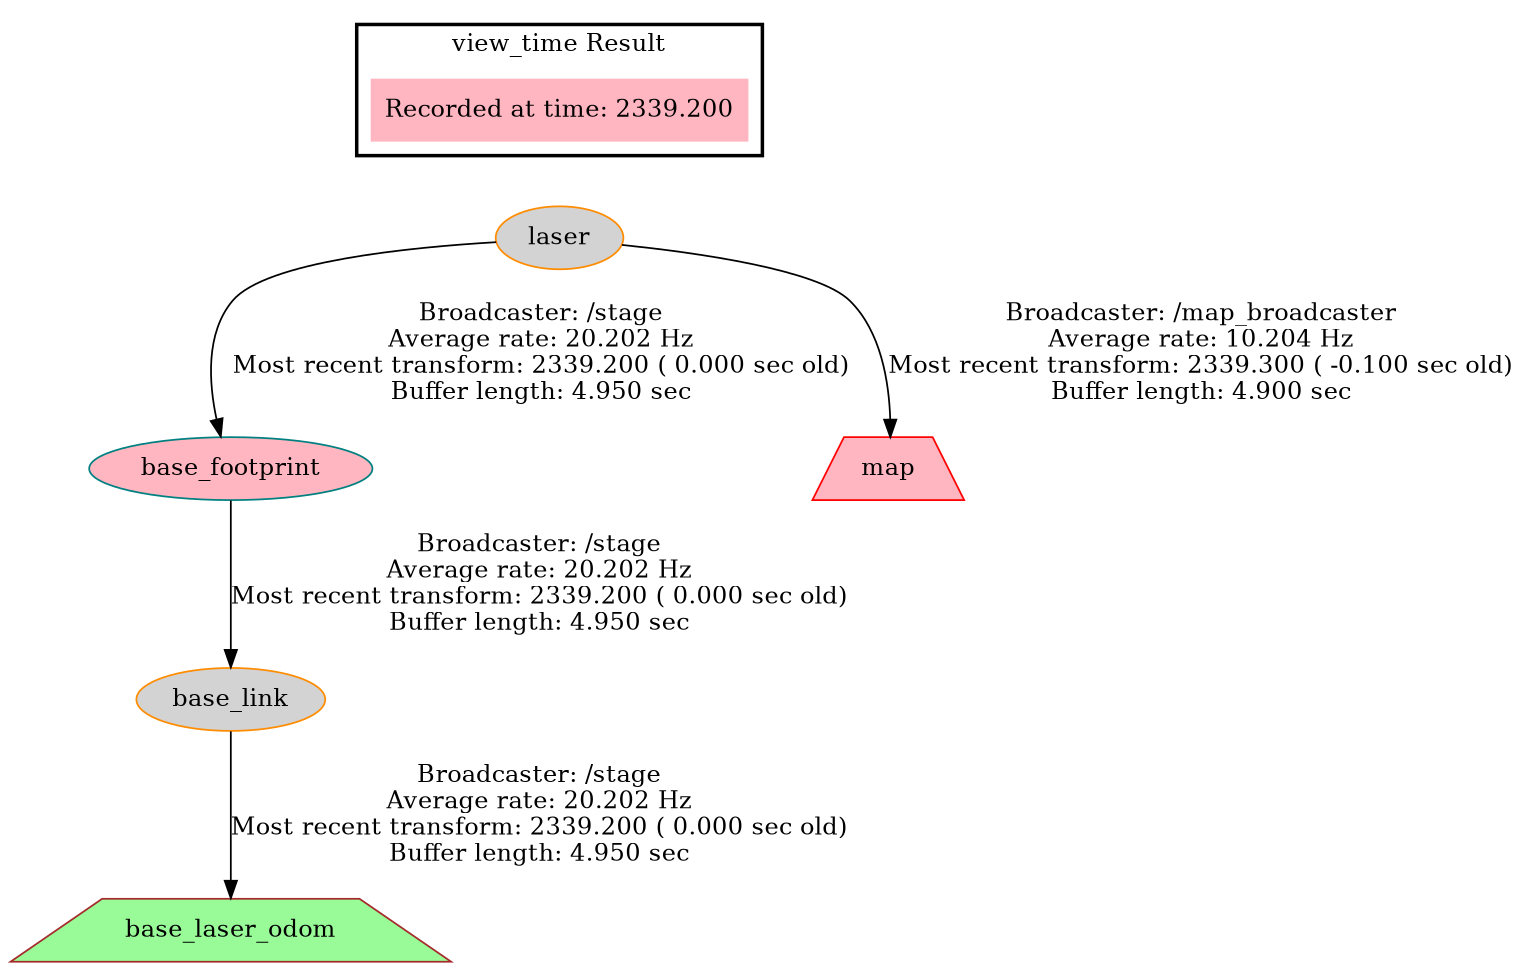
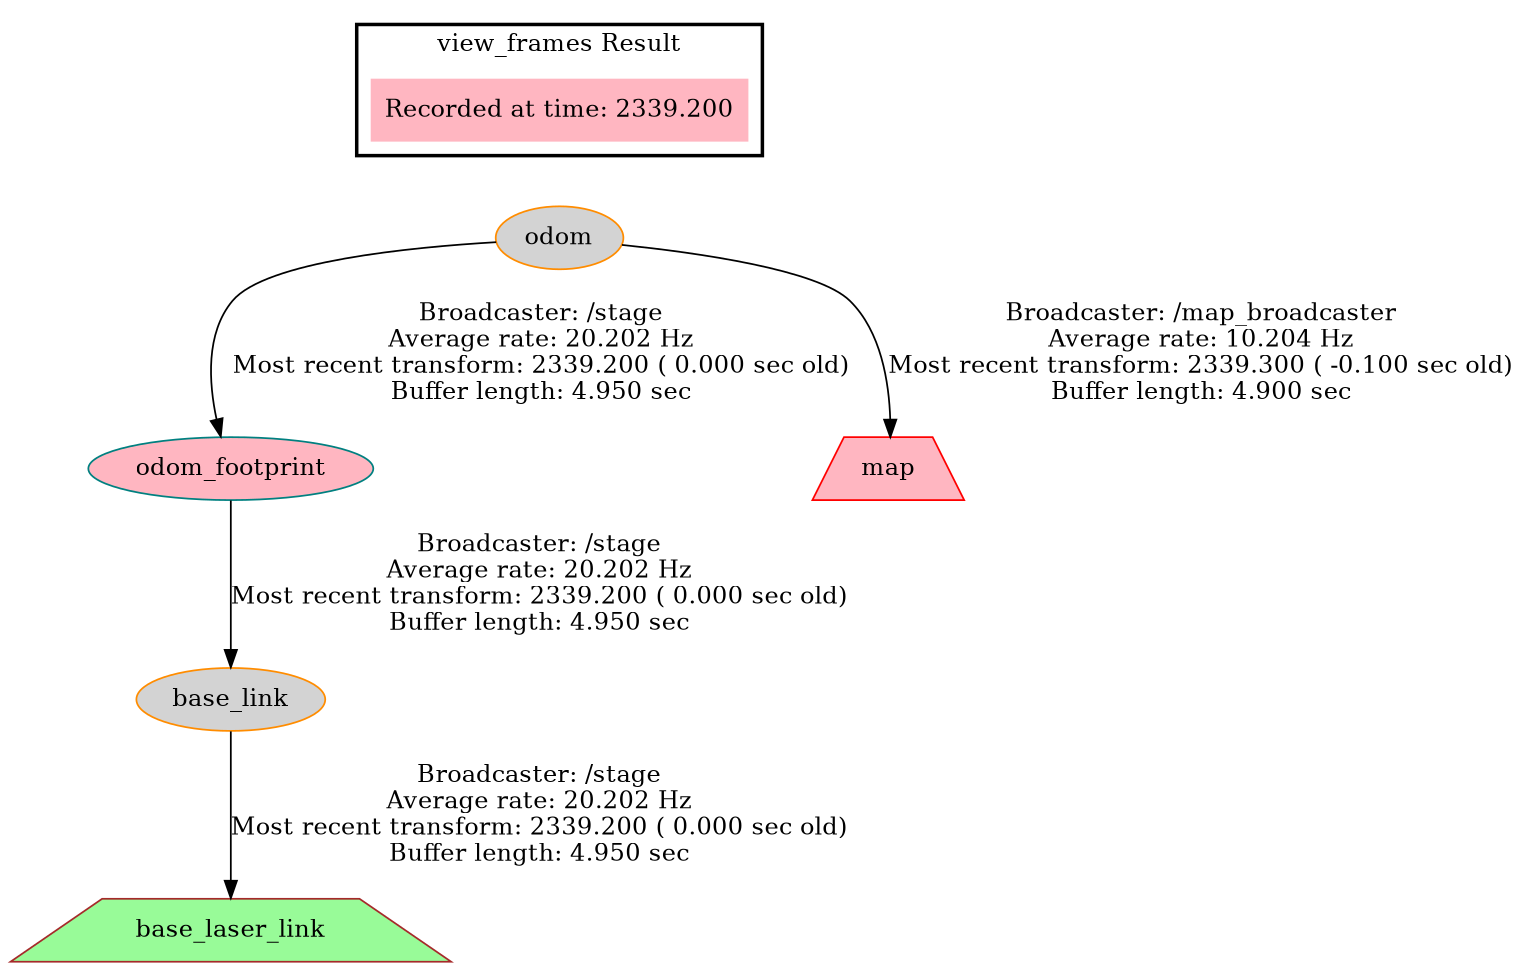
  digraph {
    node [color=teal fillcolor=lightpink shape=ellipse style=filled]
    "Recorded at time: 2339.200" [shape=plaintext]
-   odom [color=darkorange fillcolor=lightgrey label=laser]
+   odom [color=darkorange fillcolor=lightgrey]
    base_link [color=darkorange fillcolor=lightgrey]
-   base_laser_link [color=brown fillcolor=palegreen shape=trapezium label=base_laser_odom]
-   base_footprint
+   base_laser_link [color=brown fillcolor=palegreen shape=trapezium]
+   base_footprint [label=odom_footprint]
    map [color=red shape=trapezium]
    subgraph cluster_1 {
      color=black
-     label="view_time Result"
+     label="view_frames Result"
      style=bold
      "Recorded at time: 2339.200"
    }
    "Recorded at time: 2339.200" -> odom [style=invis]
    odom -> base_footprint [label="Broadcaster: /stage\nAverage rate: 20.202 Hz\nMost recent transform: 2339.200 ( 0.000 sec old)\nBuffer length: 4.950 sec\n"]
    odom -> map [label="Broadcaster: /map_broadcaster\nAverage rate: 10.204 Hz\nMost recent transform: 2339.300 ( -0.100 sec old)\nBuffer length: 4.900 sec\n"]
    base_link -> base_laser_link [label="Broadcaster: /stage\nAverage rate: 20.202 Hz\nMost recent transform: 2339.200 ( 0.000 sec old)\nBuffer length: 4.950 sec\n"]
    base_footprint -> base_link [label="Broadcaster: /stage\nAverage rate: 20.202 Hz\nMost recent transform: 2339.200 ( 0.000 sec old)\nBuffer length: 4.950 sec\n"]
  }
